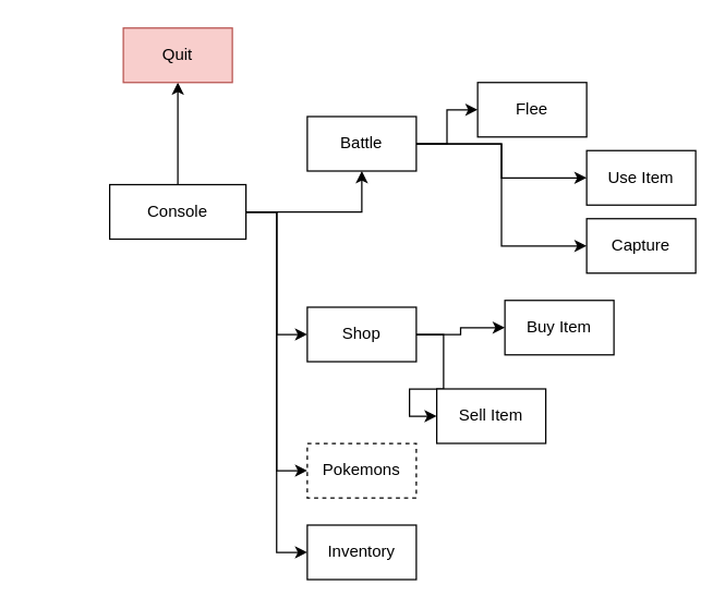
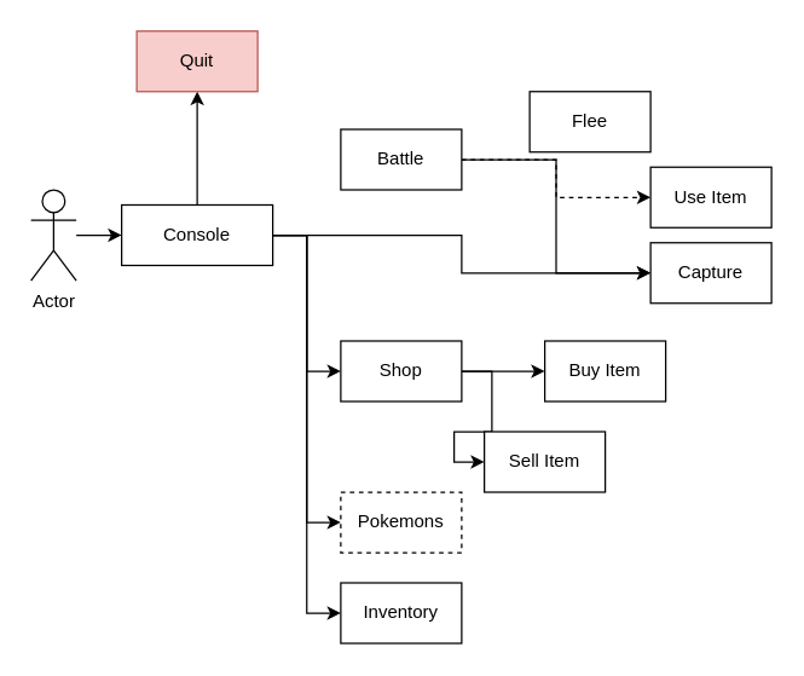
  <mxCell id="0" />
  <mxCell id="1" parent="0" />
- <mxCell id="4" value="" style="edgeStyle=orthogonalEdgeStyle;rounded=0;orthogonalLoop=1;jettySize=auto;html=1;" edge="1" parent="1" source="9" target="13"><mxGeometry relative="1" as="geometry" /></mxCell>
+ <mxCell id="2" style="edgeStyle=orthogonalEdgeStyle;rounded=0;orthogonalLoop=1;jettySize=auto;html=1;" edge="1" parent="1" source="3" target="9"><mxGeometry relative="1" as="geometry" /></mxCell>
+ <mxCell id="3" value="Actor" style="shape=umlActor;verticalLabelPosition=bottom;verticalAlign=top;html=1;outlineConnect=0;" vertex="1" parent="1"><mxGeometry x="20" y="125" width="30" height="60" as="geometry" /></mxCell>
+ <mxCell id="4" value="" style="edgeStyle=orthogonalEdgeStyle;rounded=0;orthogonalLoop=1;jettySize=auto;html=1;" edge="1" parent="1" source="9" target="16"><mxGeometry relative="1" as="geometry" /></mxCell>
  <mxCell id="5" style="edgeStyle=orthogonalEdgeStyle;rounded=0;orthogonalLoop=1;jettySize=auto;html=1;exitX=1;exitY=0.5;exitDx=0;exitDy=0;entryX=0;entryY=0.5;entryDx=0;entryDy=0;" edge="1" parent="1" source="9" target="20"><mxGeometry relative="1" as="geometry" /></mxCell>
  <mxCell id="6" style="edgeStyle=orthogonalEdgeStyle;rounded=0;orthogonalLoop=1;jettySize=auto;html=1;entryX=0.5;entryY=1;entryDx=0;entryDy=0;" edge="1" parent="1" source="9" target="23"><mxGeometry relative="1" as="geometry" /></mxCell>
  <mxCell id="7" style="edgeStyle=orthogonalEdgeStyle;rounded=0;orthogonalLoop=1;jettySize=auto;html=1;entryX=0;entryY=0.5;entryDx=0;entryDy=0;" edge="1" parent="1" source="9" target="24"><mxGeometry relative="1" as="geometry" /></mxCell>
  <mxCell id="8" style="edgeStyle=orthogonalEdgeStyle;rounded=0;orthogonalLoop=1;jettySize=auto;html=1;entryX=0;entryY=0.5;entryDx=0;entryDy=0;" edge="1" parent="1" source="9" target="25"><mxGeometry relative="1" as="geometry" /></mxCell>
  <mxCell id="9" value="Console" style="rounded=0;whiteSpace=wrap;html=1;" vertex="1" parent="1"><mxGeometry x="80" y="135" width="100" height="40" as="geometry" /></mxCell>
- <mxCell id="10" style="edgeStyle=orthogonalEdgeStyle;rounded=0;orthogonalLoop=1;jettySize=auto;html=1;entryX=0;entryY=0.5;entryDx=0;entryDy=0;" edge="1" parent="1" source="13" target="14"><mxGeometry relative="1" as="geometry" /></mxCell>
- <mxCell id="11" style="edgeStyle=orthogonalEdgeStyle;rounded=0;orthogonalLoop=1;jettySize=auto;html=1;exitX=1;exitY=0.5;exitDx=0;exitDy=0;entryX=0;entryY=0.5;entryDx=0;entryDy=0;" edge="1" parent="1" source="13" target="15"><mxGeometry relative="1" as="geometry" /></mxCell>
+ <mxCell id="11" style="edgeStyle=orthogonalEdgeStyle;rounded=0;orthogonalLoop=1;jettySize=auto;html=1;exitX=1;exitY=0.5;exitDx=0;exitDy=0;entryX=0;entryY=0.5;entryDx=0;entryDy=0;dashed=1;" edge="1" parent="1" source="13" target="15"><mxGeometry relative="1" as="geometry" /></mxCell>
  <mxCell id="12" style="edgeStyle=orthogonalEdgeStyle;rounded=0;orthogonalLoop=1;jettySize=auto;html=1;entryX=0;entryY=0.5;entryDx=0;entryDy=0;" edge="1" parent="1" source="13" target="16"><mxGeometry relative="1" as="geometry" /></mxCell>
  <mxCell id="13" value="Battle" style="rounded=0;whiteSpace=wrap;html=1;" vertex="1" parent="1"><mxGeometry x="225" y="85" width="80" height="40" as="geometry" /></mxCell>
  <mxCell id="14" value="Flee" style="rounded=0;whiteSpace=wrap;html=1;" vertex="1" parent="1"><mxGeometry x="350" y="60" width="80" height="40" as="geometry" /></mxCell>
  <mxCell id="15" value="Use Item" style="rounded=0;whiteSpace=wrap;html=1;" vertex="1" parent="1"><mxGeometry x="430" y="110" width="80" height="40" as="geometry" /></mxCell>
  <mxCell id="16" value="Capture" style="rounded=0;whiteSpace=wrap;html=1;" vertex="1" parent="1"><mxGeometry x="430" y="160" width="80" height="40" as="geometry" /></mxCell>
  <mxCell id="17" style="edgeStyle=orthogonalEdgeStyle;rounded=0;orthogonalLoop=1;jettySize=auto;html=1;exitX=0.5;exitY=1;exitDx=0;exitDy=0;" edge="1" parent="1" source="13" target="13"><mxGeometry relative="1" as="geometry" /></mxCell>
  <mxCell id="18" style="edgeStyle=orthogonalEdgeStyle;rounded=0;orthogonalLoop=1;jettySize=auto;html=1;entryX=0;entryY=0.5;entryDx=0;entryDy=0;" edge="1" parent="1" source="20" target="21"><mxGeometry relative="1" as="geometry" /></mxCell>
  <mxCell id="19" style="edgeStyle=orthogonalEdgeStyle;rounded=0;orthogonalLoop=1;jettySize=auto;html=1;entryX=0;entryY=0.5;entryDx=0;entryDy=0;" edge="1" parent="1" source="20" target="22"><mxGeometry relative="1" as="geometry" /></mxCell>
  <mxCell id="20" value="Shop" style="rounded=0;whiteSpace=wrap;html=1;" vertex="1" parent="1"><mxGeometry x="225" y="225" width="80" height="40" as="geometry" /></mxCell>
- <mxCell id="21" value="Buy Item" style="rounded=0;whiteSpace=wrap;html=1;" vertex="1" parent="1"><mxGeometry x="370" y="220" width="80" height="40" as="geometry" /></mxCell>
+ <mxCell id="21" value="Buy Item" style="rounded=0;whiteSpace=wrap;html=1;" vertex="1" parent="1"><mxGeometry x="360" y="225" width="80" height="40" as="geometry" /></mxCell>
  <mxCell id="22" value="Sell Item" style="rounded=0;whiteSpace=wrap;html=1;" vertex="1" parent="1"><mxGeometry x="320" y="285" width="80" height="40" as="geometry" /></mxCell>
  <mxCell id="23" value="Quit" style="rounded=0;whiteSpace=wrap;html=1;fillColor=#f8cecc;strokeColor=#b85450;" vertex="1" parent="1"><mxGeometry x="90" y="20" width="80" height="40" as="geometry" /></mxCell>
  <mxCell id="24" value="Inventory" style="rounded=0;whiteSpace=wrap;html=1;" vertex="1" parent="1"><mxGeometry x="225" y="385" width="80" height="40" as="geometry" /></mxCell>
  <mxCell id="25" value="Pokemons" style="rounded=0;whiteSpace=wrap;html=1;dashed=1;" vertex="1" parent="1"><mxGeometry x="225" y="325" width="80" height="40" as="geometry" /></mxCell>
